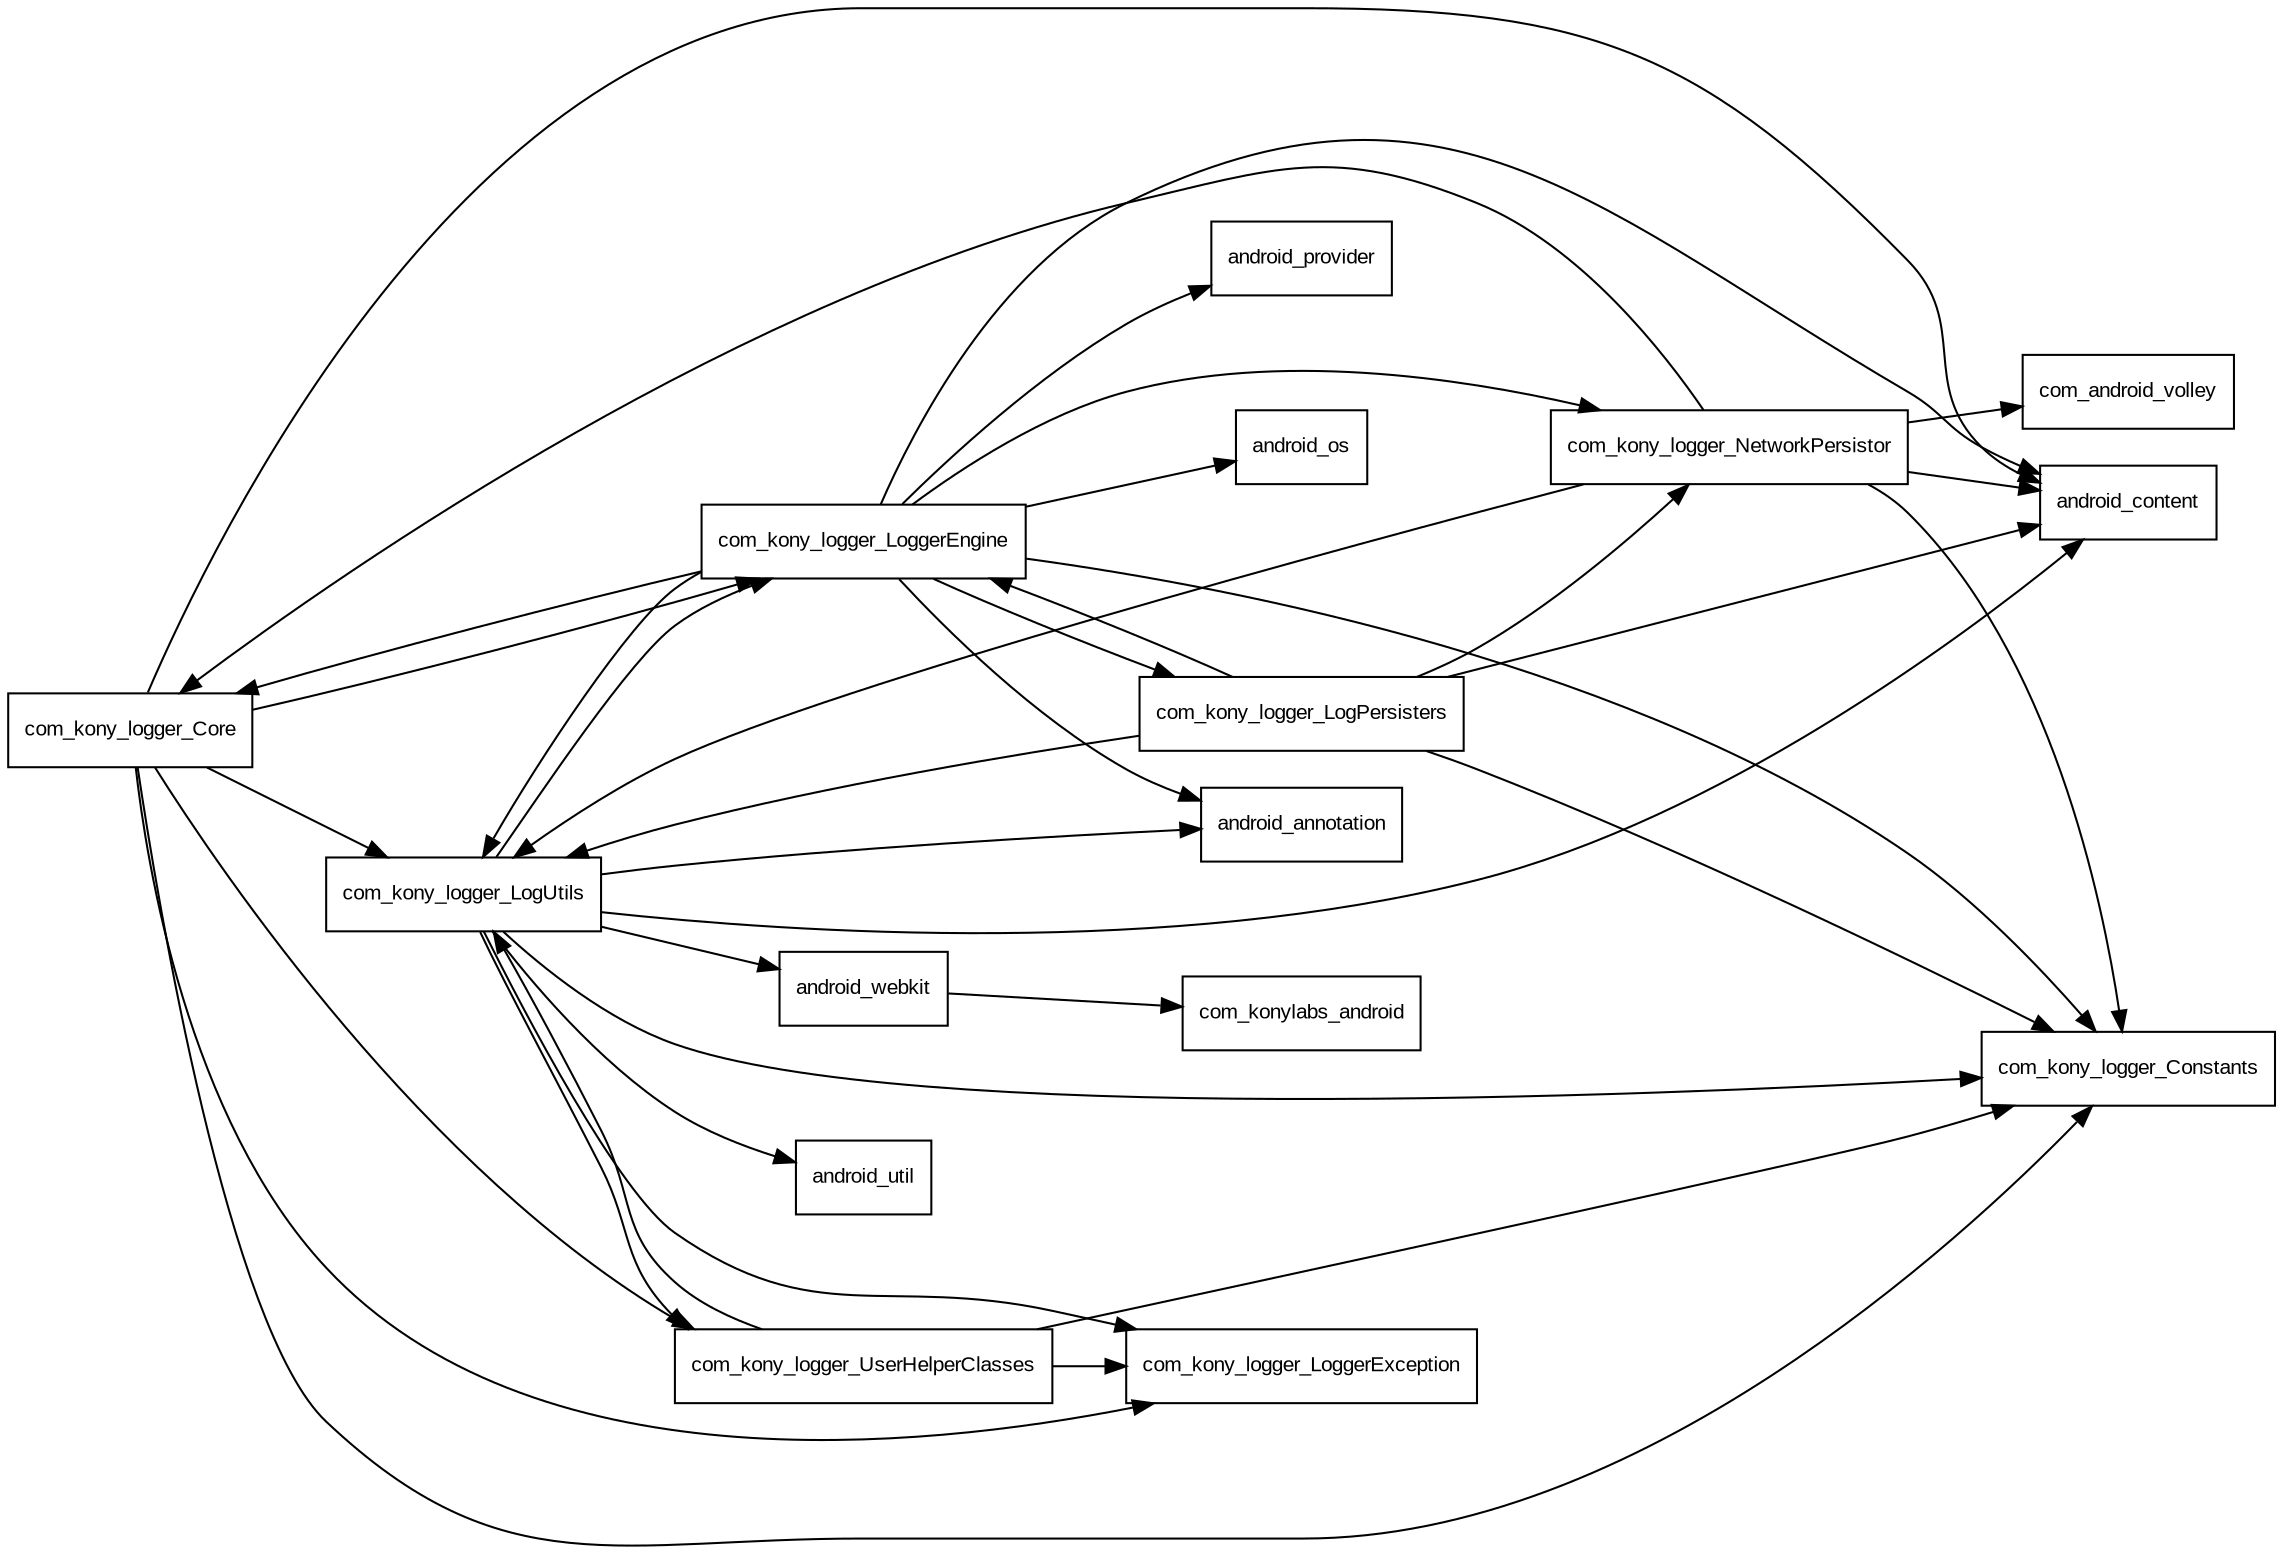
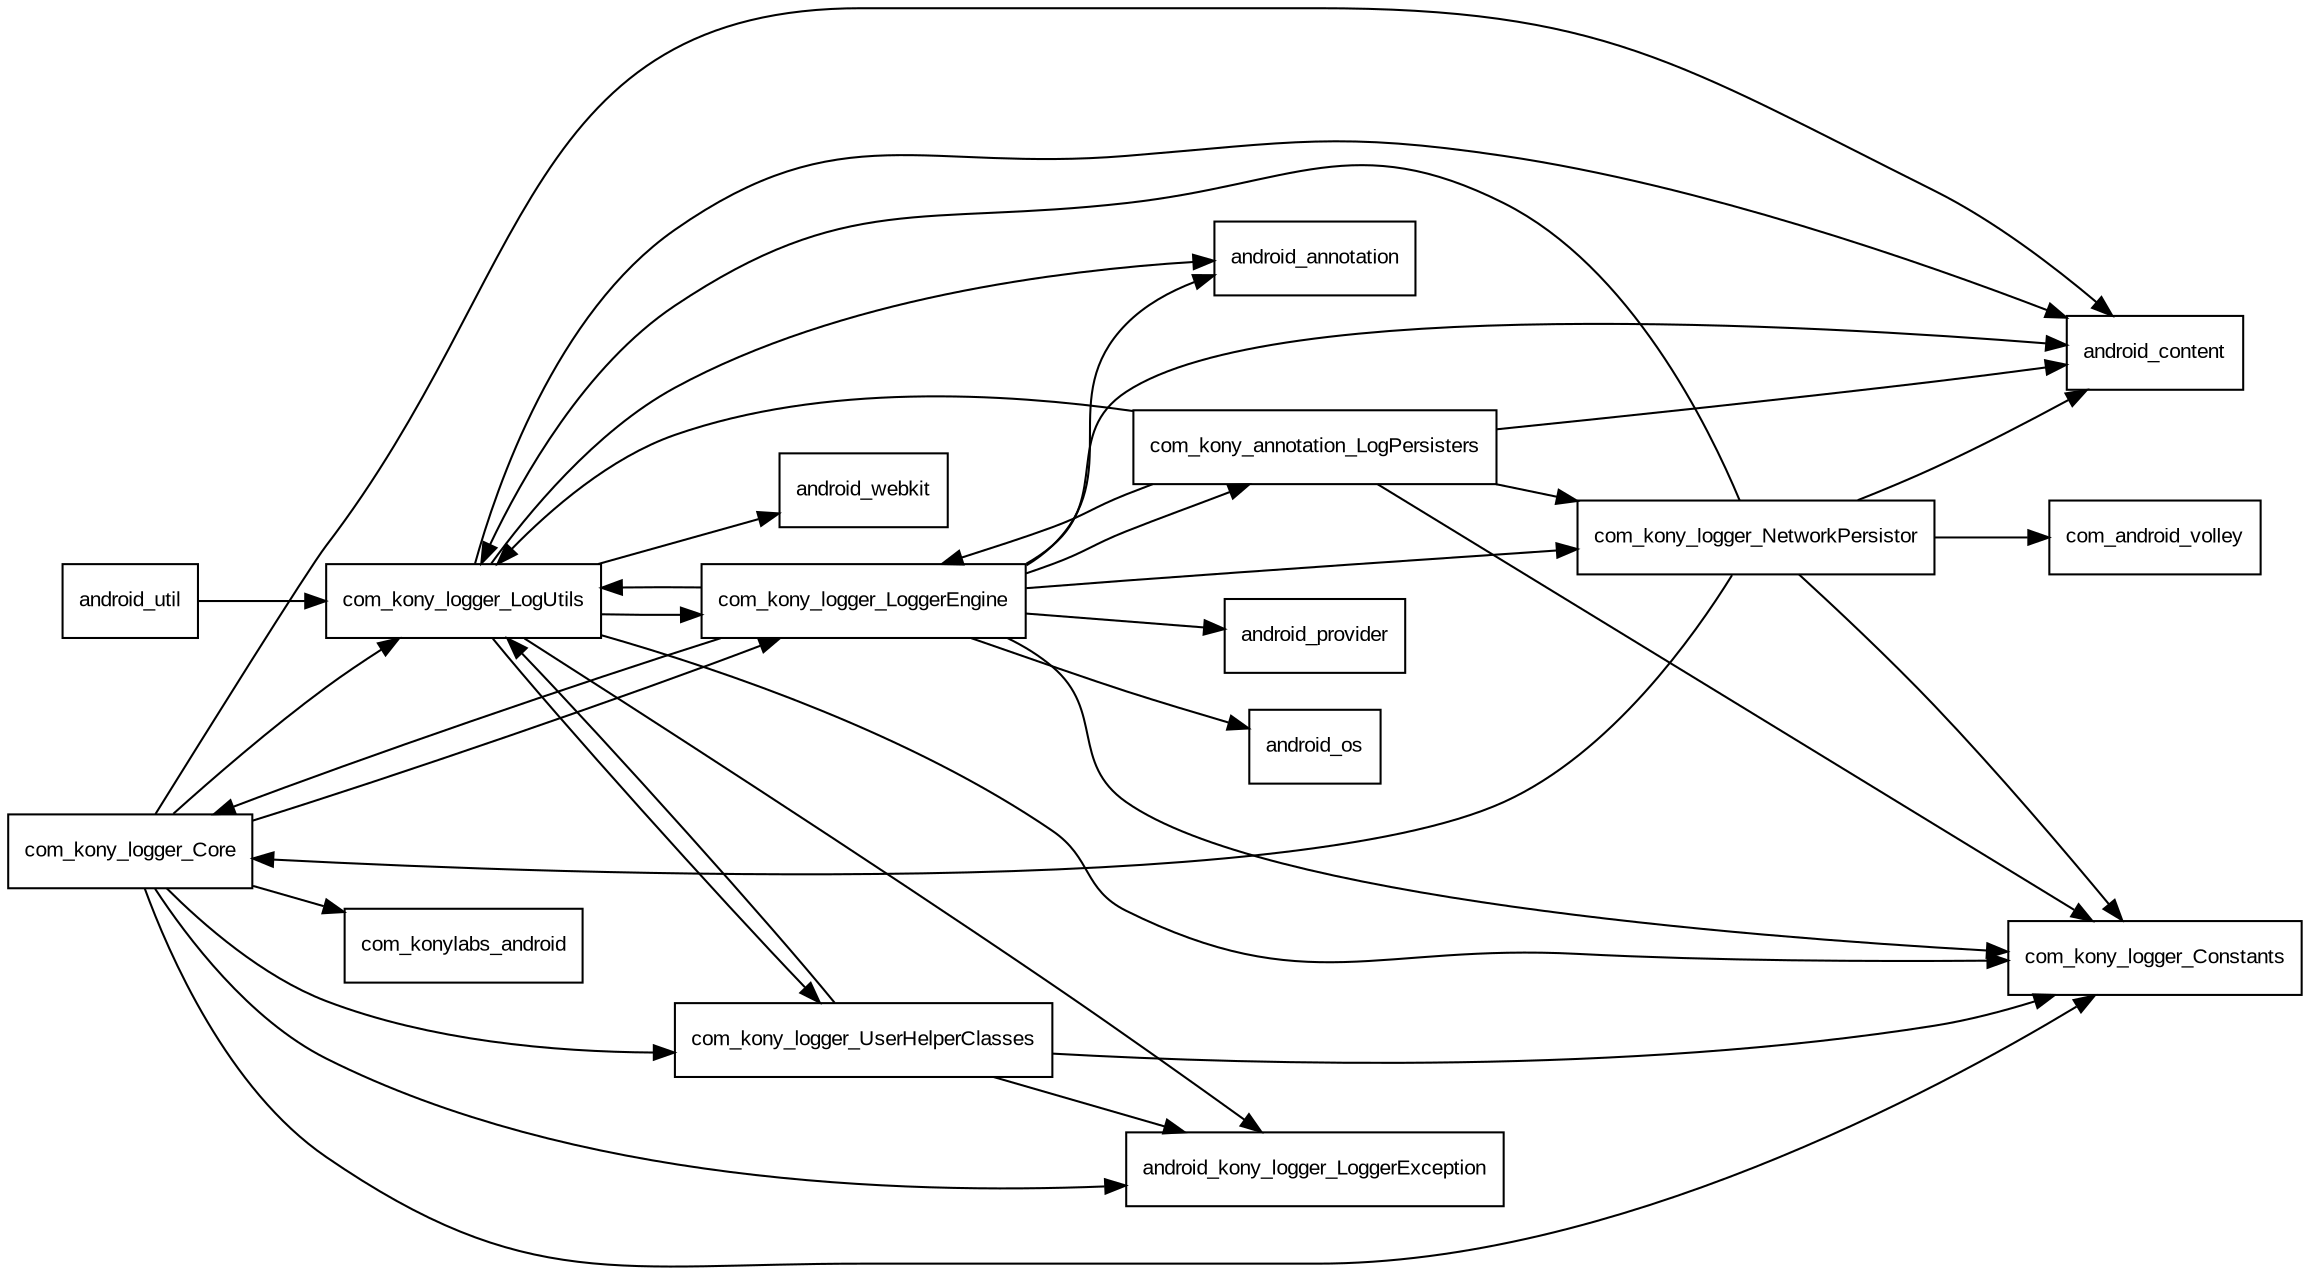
  digraph {
    fontname="Liberation Sans"
    rankdir=LR
    node [fontname="Liberation Sans" fontsize=10.0 shape=box]
    edge [fontname="Liberation Sans"]
    com_kony_logger_Core
    android_content
    com_kony_logger_Constants
    com_kony_logger_LogUtils
    com_kony_logger_LoggerEngine
-   com_kony_logger_LoggerException
+   com_kony_logger_LoggerException [label=android_kony_logger_LoggerException]
    com_kony_logger_UserHelperClasses
    com_konylabs_android
    android_annotation
    android_util
    android_webkit
-   com_kony_logger_LogPersisters
+   com_kony_logger_LogPersisters [label=com_kony_annotation_LogPersisters]
    com_kony_logger_NetworkPersistor
    android_os
    android_provider
    com_android_volley
    com_kony_logger_Core -> android_content
    com_kony_logger_Core -> com_kony_logger_Constants
    com_kony_logger_Core -> com_kony_logger_LogUtils
    com_kony_logger_Core -> com_kony_logger_LoggerEngine
    com_kony_logger_Core -> com_kony_logger_LoggerException
    com_kony_logger_Core -> com_kony_logger_UserHelperClasses
-   android_webkit -> com_konylabs_android
+   com_kony_logger_Core -> com_konylabs_android
    com_kony_logger_LogUtils -> android_content
    com_kony_logger_LogUtils -> com_kony_logger_Constants
    com_kony_logger_LogUtils -> com_kony_logger_LoggerEngine
    com_kony_logger_LogUtils -> com_kony_logger_LoggerException
    com_kony_logger_LogUtils -> com_kony_logger_UserHelperClasses
    com_kony_logger_LogUtils -> android_annotation
-   com_kony_logger_LogUtils -> android_util
+   android_util -> com_kony_logger_LogUtils
    com_kony_logger_LogUtils -> android_webkit
    com_kony_logger_LoggerEngine -> com_kony_logger_Core
    com_kony_logger_LoggerEngine -> android_content
    com_kony_logger_LoggerEngine -> com_kony_logger_Constants
    com_kony_logger_LoggerEngine -> com_kony_logger_LogUtils
    com_kony_logger_LoggerEngine -> android_annotation
    com_kony_logger_LoggerEngine -> com_kony_logger_LogPersisters
    com_kony_logger_LoggerEngine -> com_kony_logger_NetworkPersistor
    com_kony_logger_LoggerEngine -> android_os
    com_kony_logger_LoggerEngine -> android_provider
    com_kony_logger_UserHelperClasses -> com_kony_logger_Constants
    com_kony_logger_UserHelperClasses -> com_kony_logger_LogUtils
    com_kony_logger_UserHelperClasses -> com_kony_logger_LoggerException
    com_kony_logger_LogPersisters -> android_content
    com_kony_logger_LogPersisters -> com_kony_logger_Constants
    com_kony_logger_LogPersisters -> com_kony_logger_LogUtils
    com_kony_logger_LogPersisters -> com_kony_logger_LoggerEngine
    com_kony_logger_LogPersisters -> com_kony_logger_NetworkPersistor
    com_kony_logger_NetworkPersistor -> com_kony_logger_Core
    com_kony_logger_NetworkPersistor -> android_content
    com_kony_logger_NetworkPersistor -> com_kony_logger_Constants
    com_kony_logger_NetworkPersistor -> com_kony_logger_LogUtils
    com_kony_logger_NetworkPersistor -> com_android_volley
  }
